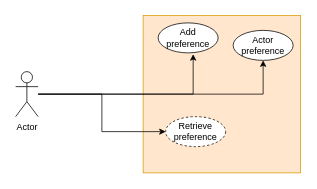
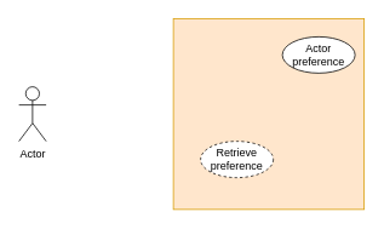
  <mxCell id="0" />
  <mxCell id="1" parent="0" />
  <mxCell id="2" value="" style="whiteSpace=wrap;html=1;aspect=fixed;fillColor=#ffe6cc;strokeColor=#d79b00;" vertex="1" parent="1"><mxGeometry x="190" y="20" width="210" height="210" as="geometry" /></mxCell>
- <mxCell id="3" value="Add preference" style="ellipse;whiteSpace=wrap;html=1;" vertex="1" parent="1"><mxGeometry x="210" y="30" width="80" height="40" as="geometry" /></mxCell>
- <mxCell id="4" style="edgeStyle=orthogonalEdgeStyle;rounded=0;orthogonalLoop=1;jettySize=auto;html=1;entryX=0.584;entryY=1.044;entryDx=0;entryDy=0;entryPerimeter=0;" edge="1" parent="1" source="7" target="3"><mxGeometry relative="1" as="geometry"><Array as="points"><mxPoint x="257" y="125" /></Array></mxGeometry></mxCell>
- <mxCell id="5" style="edgeStyle=orthogonalEdgeStyle;rounded=0;orthogonalLoop=1;jettySize=auto;html=1;" edge="1" parent="1" source="7" target="8"><mxGeometry relative="1" as="geometry" /></mxCell>
- <mxCell id="6" style="edgeStyle=orthogonalEdgeStyle;rounded=0;orthogonalLoop=1;jettySize=auto;html=1;" edge="1" parent="1" source="7" target="9"><mxGeometry relative="1" as="geometry" /></mxCell>
  <mxCell id="7" value="Actor" style="shape=umlActor;verticalLabelPosition=bottom;verticalAlign=top;html=1;outlineConnect=0;" vertex="1" parent="1"><mxGeometry x="20" y="95" width="30" height="60" as="geometry" /></mxCell>
  <mxCell id="8" value="Actor preference" style="ellipse;whiteSpace=wrap;html=1;" vertex="1" parent="1"><mxGeometry x="310" y="40" width="80" height="40" as="geometry" /></mxCell>
  <mxCell id="9" value="Retrieve&lt;br&gt;preference" style="ellipse;whiteSpace=wrap;html=1;dashed=1;" vertex="1" parent="1"><mxGeometry x="220" y="155" width="80" height="40" as="geometry" /></mxCell>
